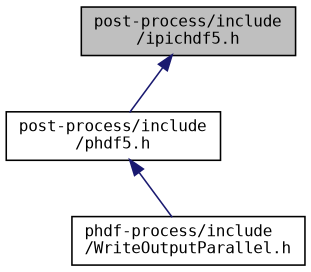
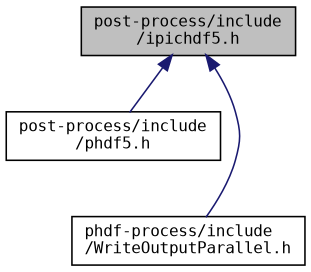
  digraph {
    fontname="DejaVu Sans Mono"
    node [color=black fillcolor=white fontname="DejaVu Sans Mono" fontsize=10 shape=record style=filled]
    edge [color=midnightblue dir=back fontname="DejaVu Sans Mono" fontsize=10 labelfontname=Helvetica labelfontsize=10 style=solid]
    n1 [fillcolor=grey75 fontcolor=black height=0.2 label="post-process/include\l/ipichdf5.h" width=0.4]
    n2 [height=0.2 label="post-process/include\l/phdf5.h" width=0.4]
    n3 [height=0.2 label="phdf-process/include\l/WriteOutputParallel.h" width=0.4]
    n1 -> n2
-   n2 -> n3
+   n1 -> n3
  }
